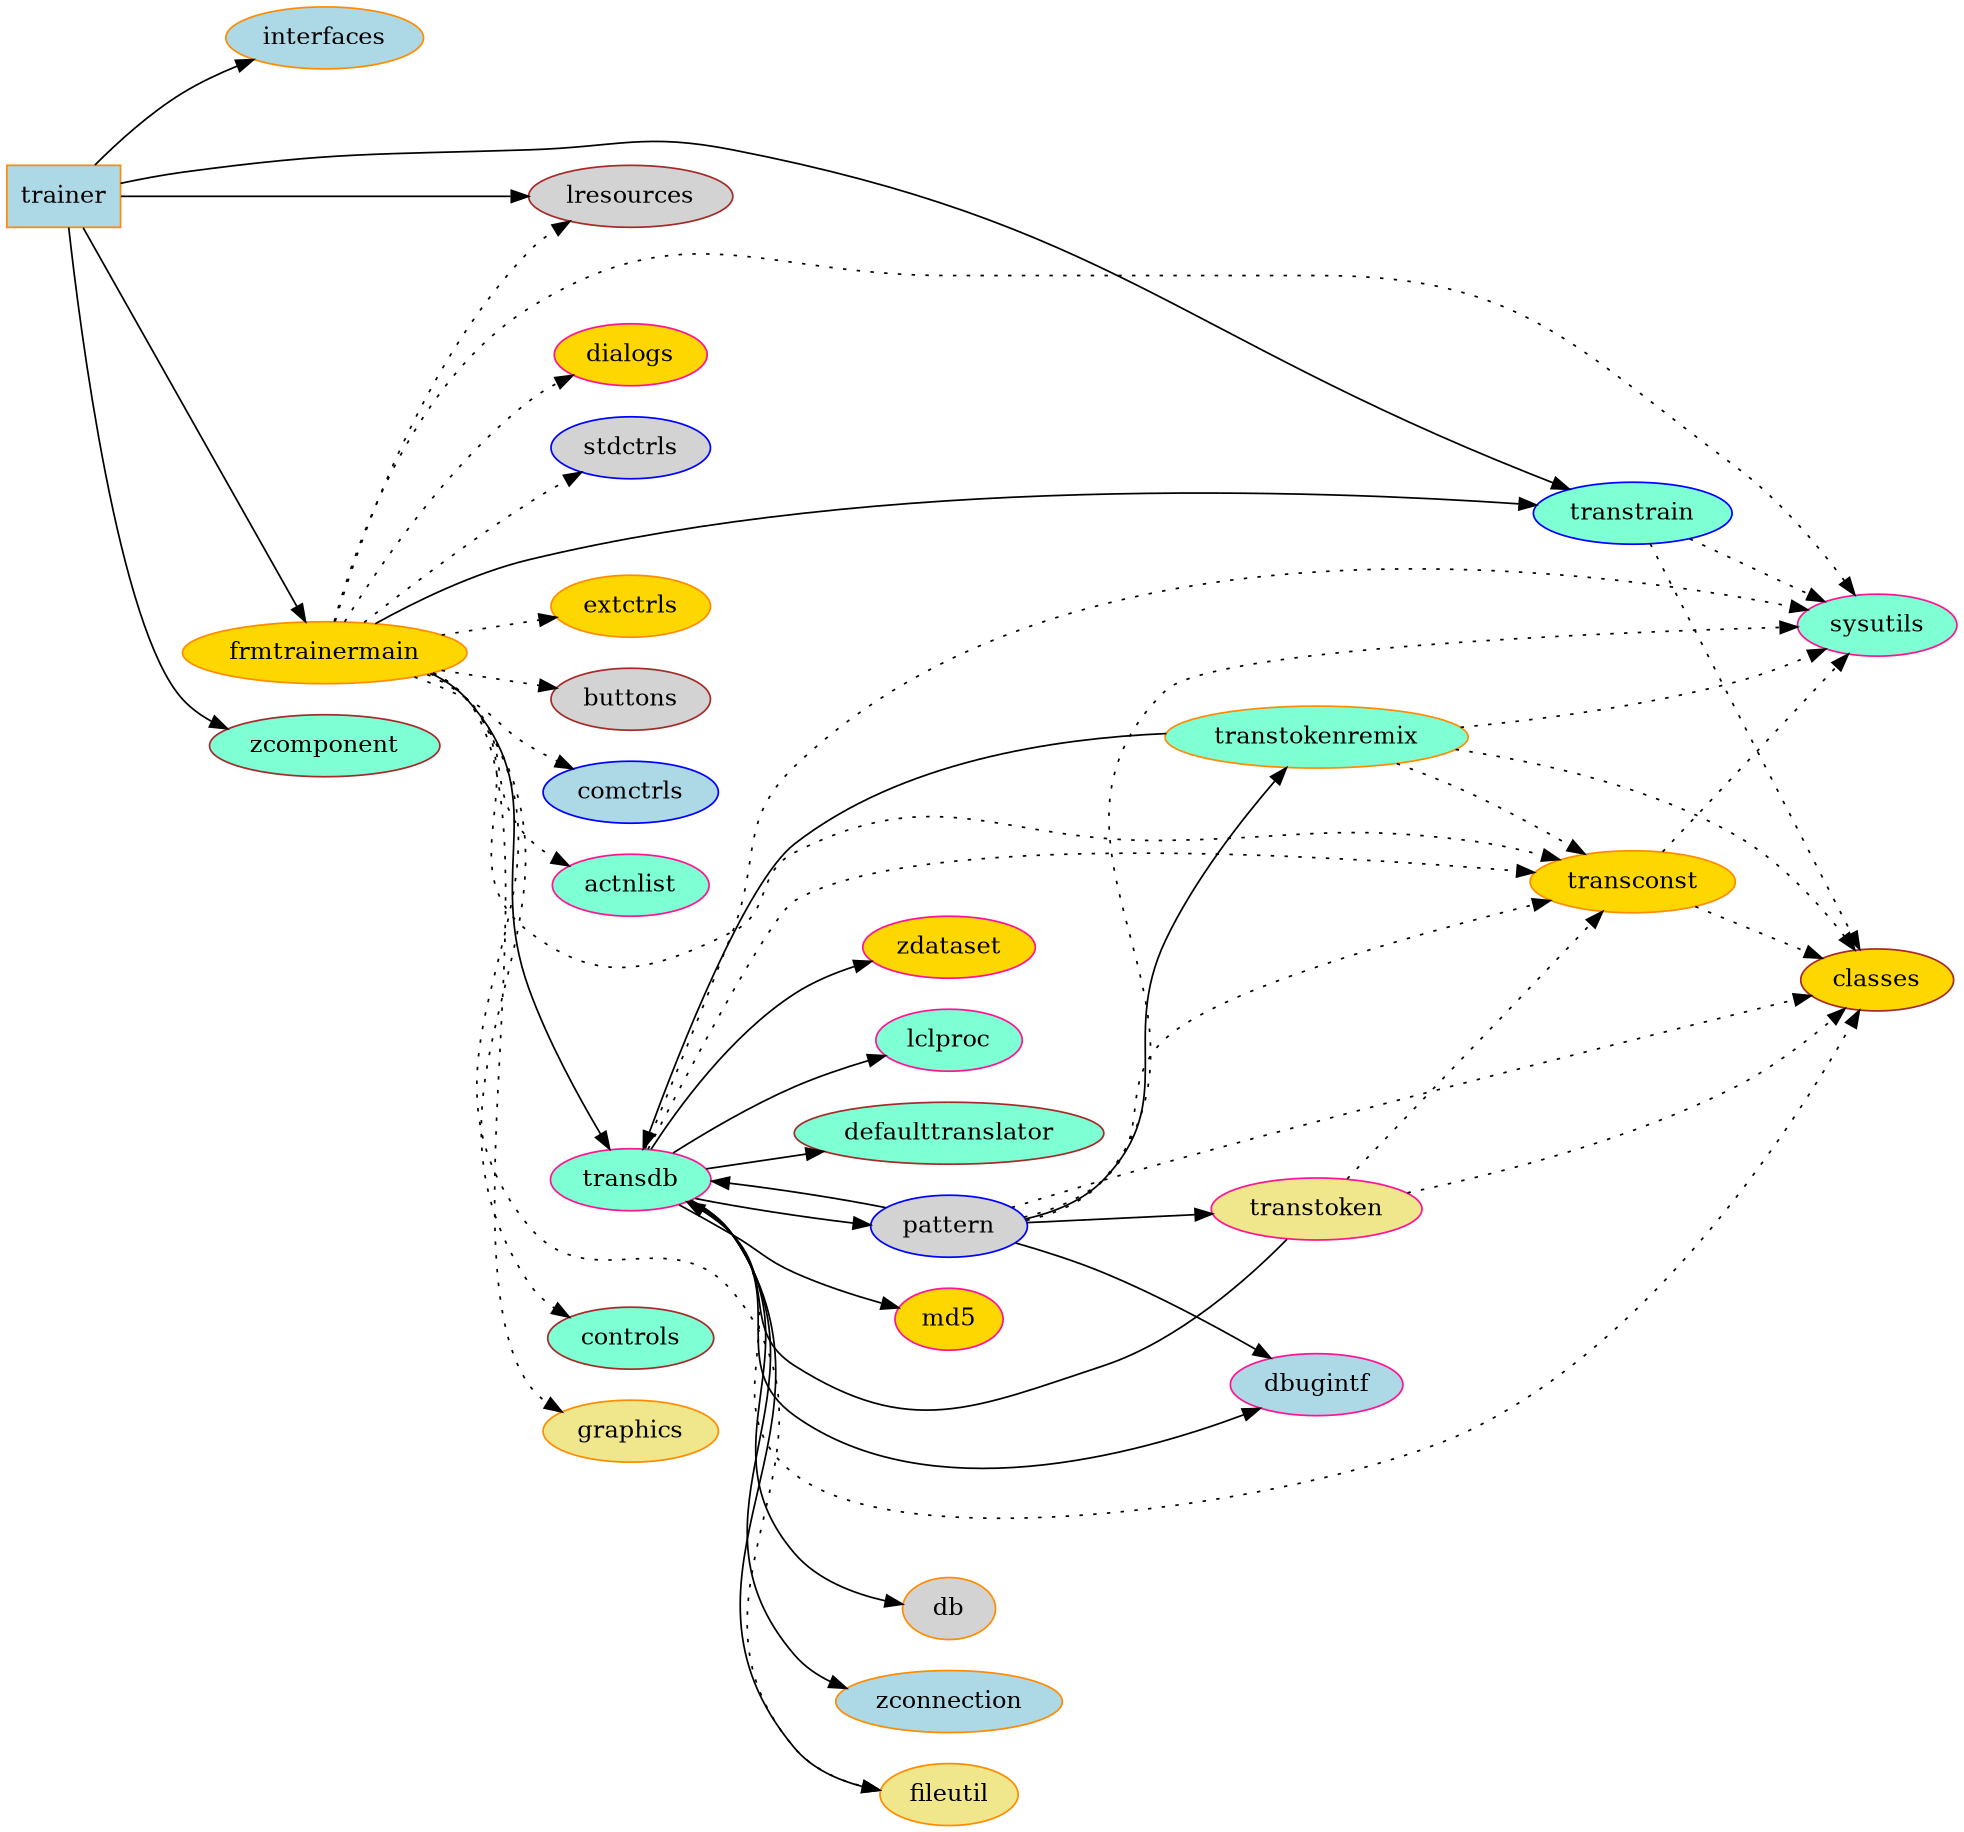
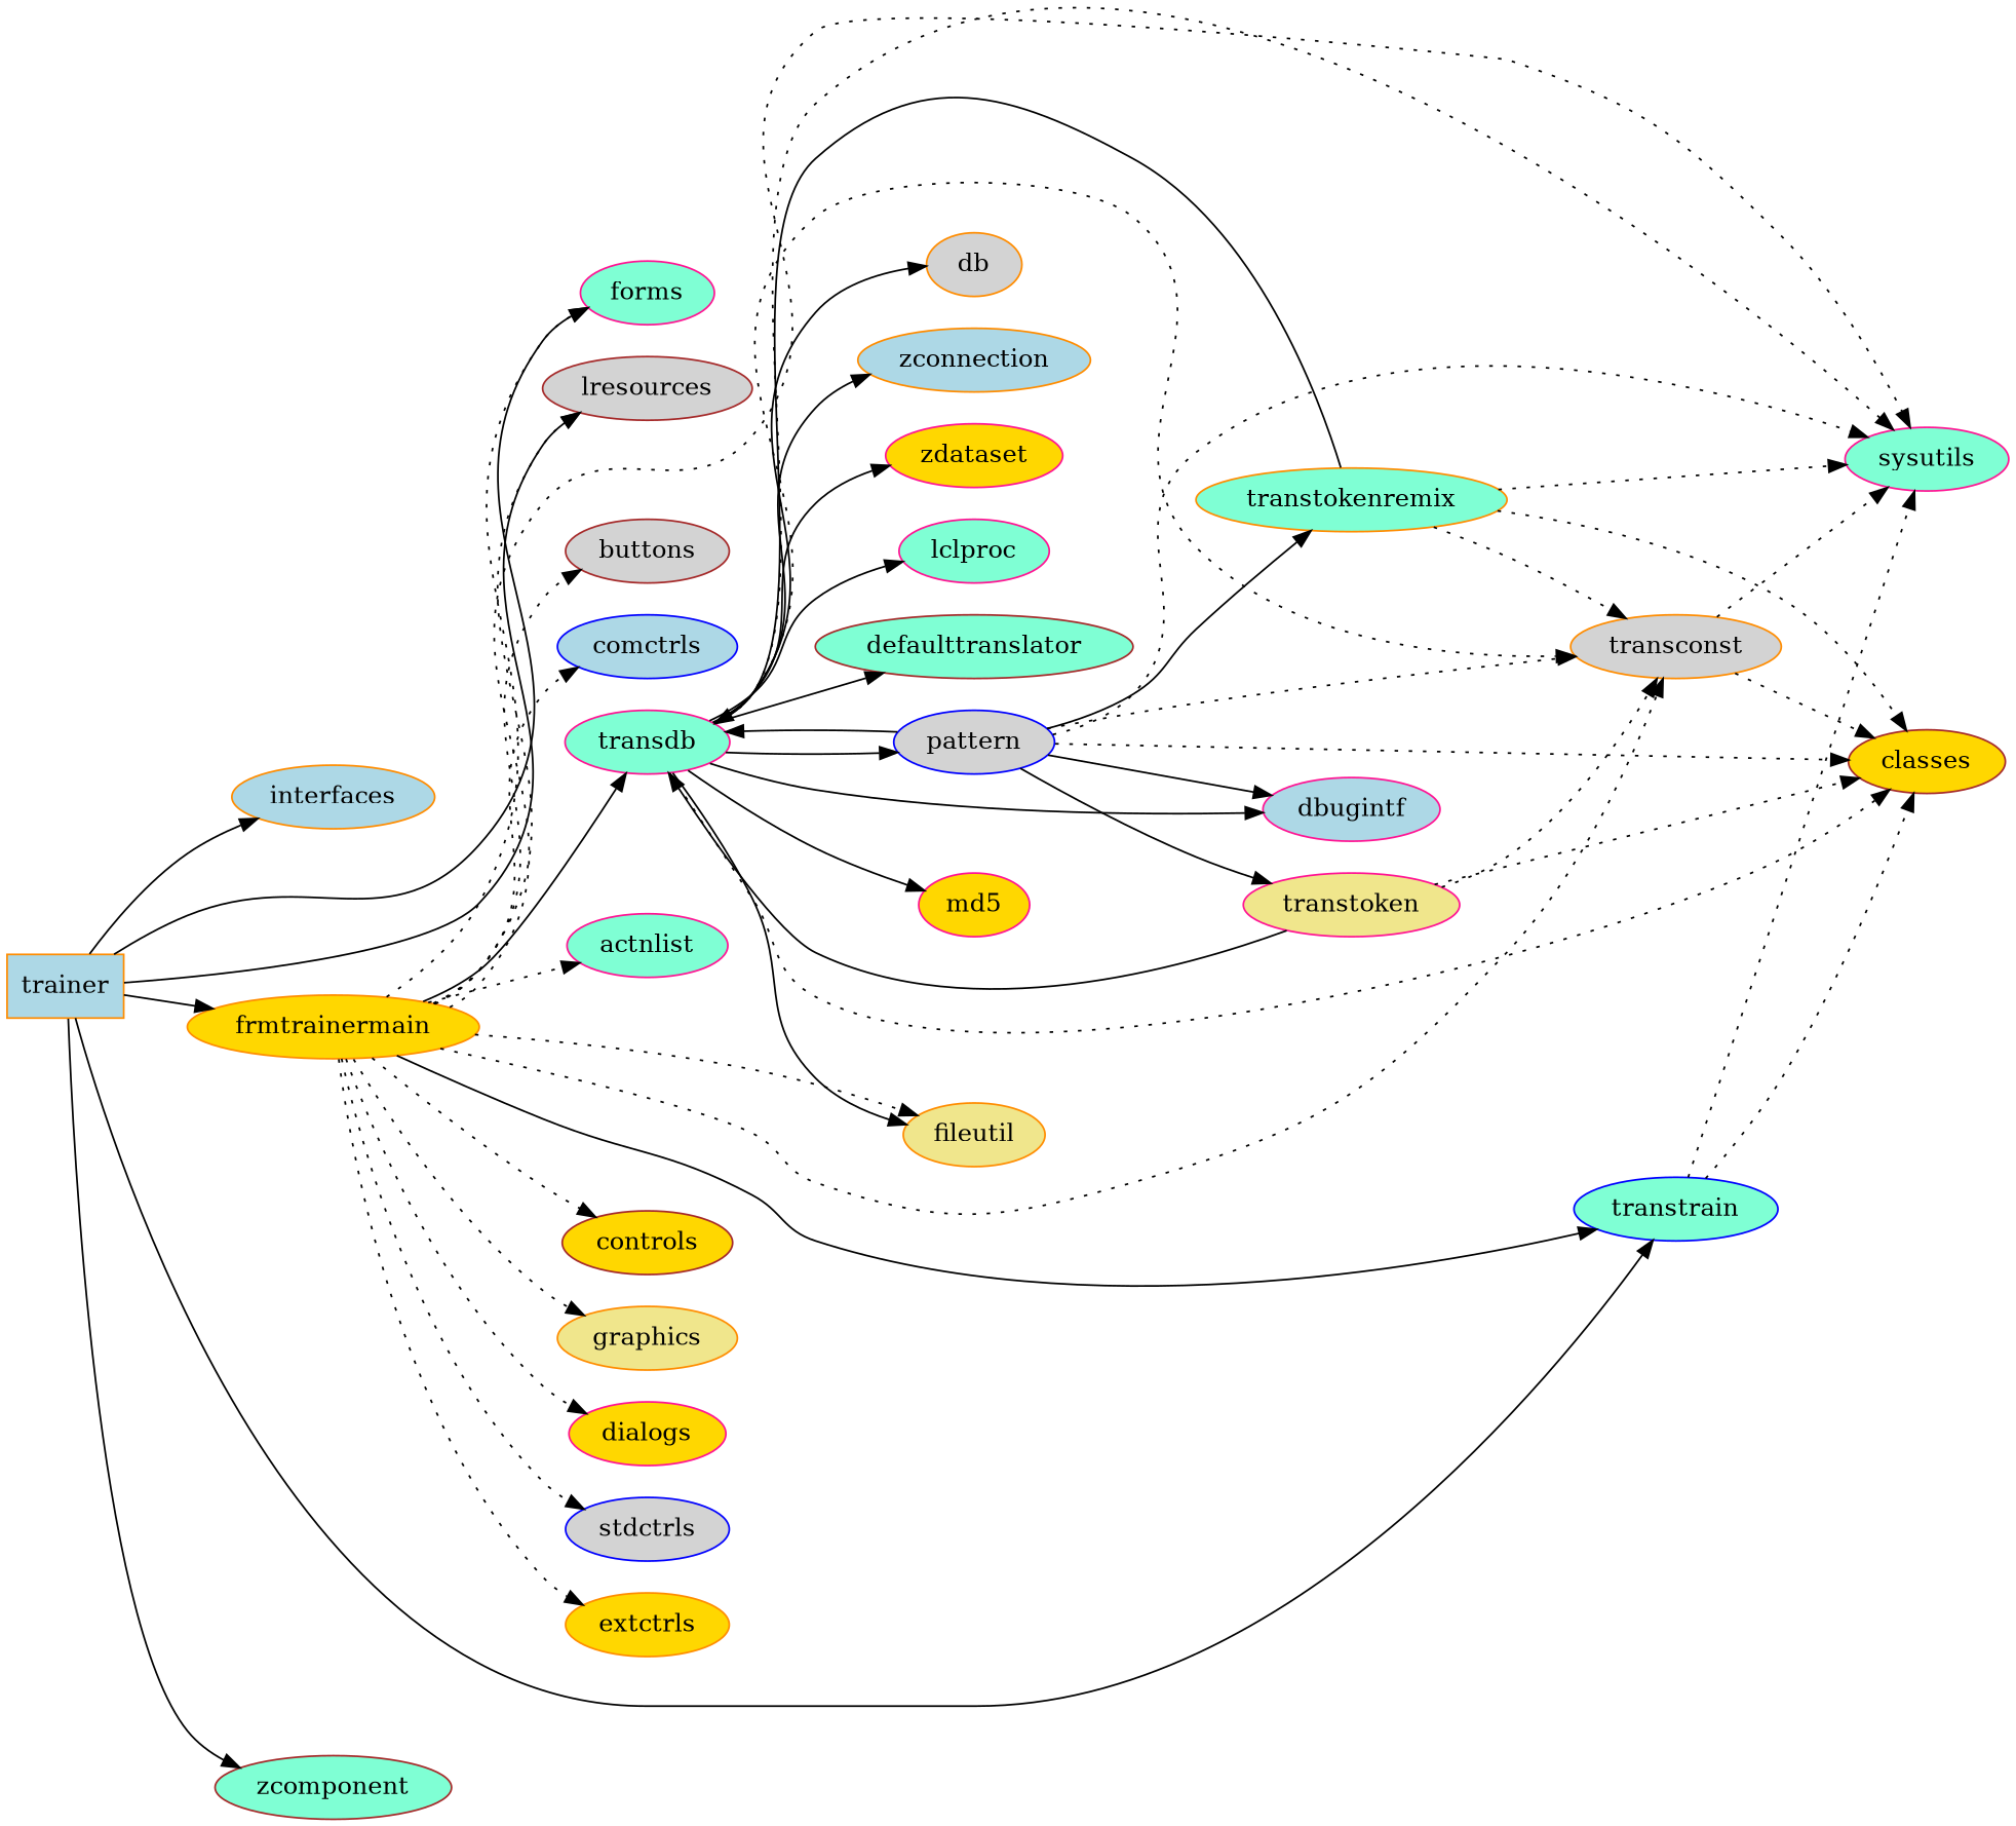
  digraph {
    rankdir=LR
    node [color=darkorange fillcolor=aquamarine shape=ellipse style=filled]
    edge [style=dotted]
    trainer [fillcolor=lightblue shape=box]
    interfaces [fillcolor=lightblue shape=""]
+   forms [color=deeppink shape=""]
    frmtrainermain [fillcolor=gold shape=""]
    lresources [color=brown fillcolor=lightgrey]
    transtrain [color=blue]
    zcomponent [color=brown]
    sysutils [color=deeppink]
    fileutil [fillcolor=khaki]
-   controls [color=brown]
+   controls [color=brown fillcolor=gold]
    graphics [fillcolor=khaki]
    dialogs [color=deeppink fillcolor=gold]
    stdctrls [color=blue fillcolor=lightgrey]
    extctrls [fillcolor=gold]
    buttons [color=brown fillcolor=lightgrey]
    comctrls [color=blue fillcolor=lightblue]
    actnlist [color=deeppink]
    transdb [color=deeppink]
-   transconst [fillcolor=gold]
+   transconst [fillcolor=lightgrey]
    classes [color=brown fillcolor=gold]
    md5 [color=deeppink fillcolor=gold]
    db [fillcolor=lightgrey]
    zconnection [fillcolor=lightblue]
    zdataset [color=deeppink fillcolor=gold]
    pattern [color=blue fillcolor=lightgrey]
    dbugintf [color=deeppink fillcolor=lightblue]
    lclproc [color=deeppink]
    defaulttranslator [color=brown]
    transtoken [color=deeppink fillcolor=khaki]
    transtokenremix
    trainer -> interfaces [style=""]
+   trainer -> forms [style=""]
    trainer -> frmtrainermain [style=""]
    trainer -> lresources [style=solid]
    trainer -> transtrain [style=solid]
    trainer -> zcomponent [style=solid]
+   frmtrainermain -> forms
    frmtrainermain -> lresources
    frmtrainermain -> transtrain [style=solid]
    frmtrainermain -> sysutils
    frmtrainermain -> fileutil
    frmtrainermain -> controls
    frmtrainermain -> graphics
    frmtrainermain -> dialogs
    frmtrainermain -> stdctrls
    frmtrainermain -> extctrls
    frmtrainermain -> buttons
    frmtrainermain -> comctrls
    frmtrainermain -> actnlist
    frmtrainermain -> transdb [style=solid]
    frmtrainermain -> transconst
    transtrain -> sysutils
    transtrain -> classes
    transdb -> sysutils
    transdb -> fileutil [style=solid]
    transdb -> transconst
    transdb -> classes
    transdb -> md5 [style=solid]
    transdb -> db [style=solid]
    transdb -> zconnection [style=solid]
    transdb -> zdataset [style=solid]
    transdb -> pattern [style=solid]
    transdb -> dbugintf [style=solid]
    transdb -> lclproc [style=solid]
    transdb -> defaulttranslator [style=solid]
    transconst -> sysutils
    transconst -> classes
    pattern -> sysutils
    pattern -> transdb [style=solid]
    pattern -> transconst
    pattern -> classes
    pattern -> dbugintf [style=solid]
    pattern -> transtoken [style=solid]
    pattern -> transtokenremix [style=solid]
    transtoken -> transdb [style=solid]
    transtoken -> transconst
    transtoken -> classes
    transtokenremix -> sysutils
    transtokenremix -> transdb [style=solid]
    transtokenremix -> transconst
    transtokenremix -> classes
  }
